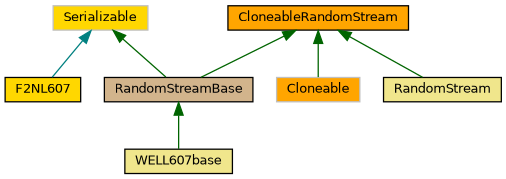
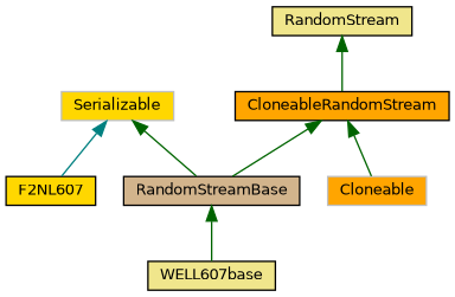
  digraph {
    node [color=black fillcolor=gold fontname=Helvetica fontsize=10 shape=record style=filled]
    edge [color=darkgreen dir=back fontname=Helvetica fontsize=10 labelfontname=Helvetica labelfontsize=10 style=solid]
    n1 [fontcolor=black height=0.2 label=F2NL607 width=0.4]
    n2 [fillcolor=khaki height=0.2 label=WELL607base width=0.4]
    n3 [fillcolor=tan height=0.2 label=RandomStreamBase width=0.4]
    n4 [fillcolor=orange height=0.2 label=CloneableRandomStream width=0.4]
    n5 [color=grey75 fillcolor=orange height=0.2 label=Cloneable width=0.4]
    n6 [fillcolor=khaki height=0.2 label=RandomStream width=0.4]
    n7 [color=grey75 height=0.2 label=Serializable width=0.4]
    n3 -> n2
    n4 -> n3
    n4 -> n5
-   n4 -> n6
+   n6 -> n4
    n7 -> n1 [color=teal]
    n7 -> n3
  }
